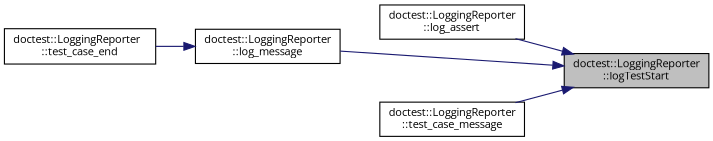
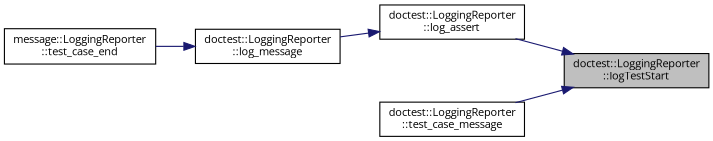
  digraph {
    fontname="Open Sans"
    rankdir=RL
    node [color=black fontname="Open Sans" fontsize=10 shape=record]
    edge [color=midnightblue dir=back fontname="Open Sans" fontsize=10 labelfontname=Helvetica labelfontsize=10 style=solid]
    n1 [fillcolor=grey75 fontcolor=black height=0.2 label="doctest::LoggingReporter\l::logTestStart" style=filled width=0.4]
    n2 [height=0.2 label="doctest::LoggingReporter\l::log_assert" width=0.4]
    n3 [height=0.2 label="doctest::LoggingReporter\l::log_message" width=0.4]
    n4 [height=0.2 label="doctest::LoggingReporter\l::test_case_message" width=0.4]
-   n5 [height=0.2 label="doctest::LoggingReporter\l::test_case_end" width=0.4]
+   n5 [height=0.2 label="message::LoggingReporter\l::test_case_end" width=0.4]
    n1 -> n2
-   n1 -> n3
+   n2 -> n3
    n1 -> n4
    n3 -> n5
  }
